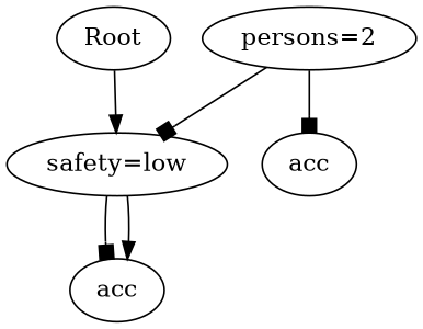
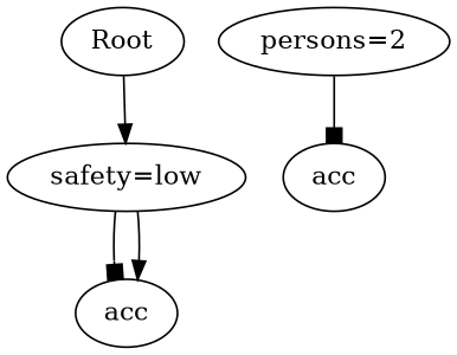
  digraph {
    edge [arrowhead=box]
    n1 [label=Root]
    n2 [label="safety=low"]
    n3 [label="persons=2"]
    n4 [label=acc]
    n5 [label=acc]
    n1 -> n2 [arrowhead=normal]
    n2 -> n5
    n2 -> n5 [arrowhead=normal]
-   n3 -> n2
    n3 -> n4
  }
